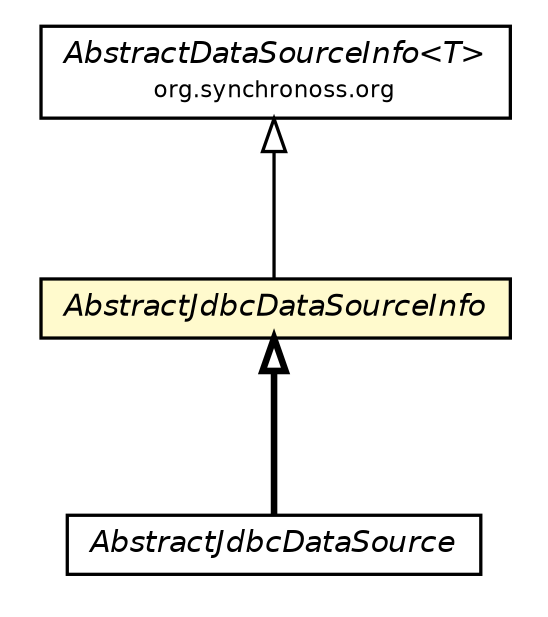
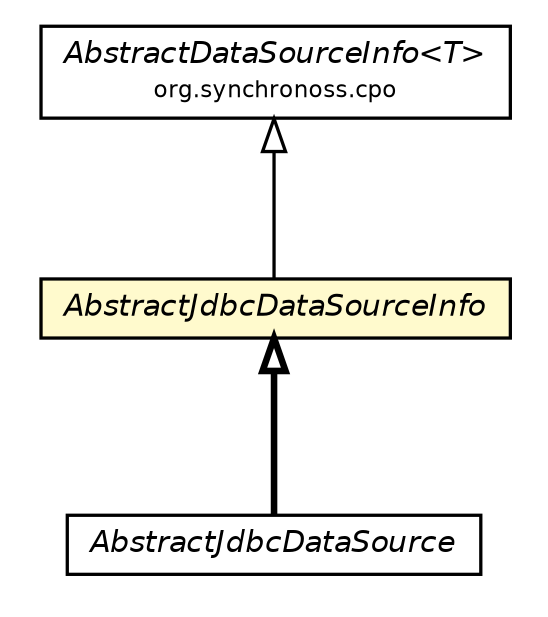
  digraph {
    node [fontcolor=black fontname=Helvetica fontsize=9.0 shape=plaintext]
    edge [arrowtail=empty dir=back fontname=Helvetica fontsize=10 headport=p labelfontname=Helvetica labelfontsize=10 tailport=p]
-   n1 [label=<<table border="0" cellborder="1" cellspacing="0" cellpadding="2" port="p" href="../AbstractDataSourceInfo.html"> 		<tr><td><table border="0" cellspacing="0" cellpadding="1"> 			<tr><td><font face="Helvetica-Oblique"> AbstractDataSourceInfo&lt;T&gt; </font></td></tr> 			<tr><td><font point-size="7.0"> org.synchronoss.org </font></td></tr> 		</table></td></tr> 		</table>>]
+   n1 [label=<<table border="0" cellborder="1" cellspacing="0" cellpadding="2" port="p" href="../AbstractDataSourceInfo.html"> 		<tr><td><table border="0" cellspacing="0" cellpadding="1"> 			<tr><td><font face="Helvetica-Oblique"> AbstractDataSourceInfo&lt;T&gt; </font></td></tr> 			<tr><td><font point-size="7.0"> org.synchronoss.cpo </font></td></tr> 		</table></td></tr> 		</table>>]
    n2 [label=<<table border="0" cellborder="1" cellspacing="0" cellpadding="2" port="p" bgcolor="lemonChiffon" href="./AbstractJdbcDataSourceInfo.html"> 		<tr><td><table border="0" cellspacing="0" cellpadding="1"> 			<tr><td><font face="Helvetica-Oblique"> AbstractJdbcDataSourceInfo </font></td></tr> 		</table></td></tr> 		</table>>]
    n3 [label=<<table border="0" cellborder="1" cellspacing="0" cellpadding="2" port="p" href="./AbstractJdbcDataSource.html"> 		<tr><td><table border="0" cellspacing="0" cellpadding="1"> 			<tr><td><font face="Helvetica-Oblique"> AbstractJdbcDataSource </font></td></tr> 		</table></td></tr> 		</table>>]
    n1 -> n2 [style=solid]
    n2 -> n3 [style=bold]
  }
